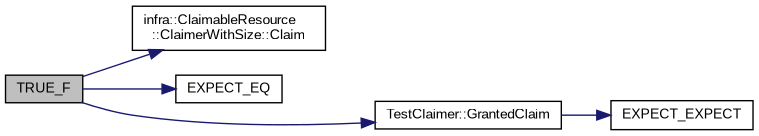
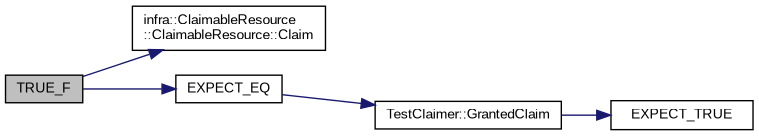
  digraph {
    fontname="Liberation Sans"
    rankdir=LR
    node [color=black fillcolor=white fontname="Liberation Sans" fontsize=10 shape=record style=filled]
    edge [color=midnightblue fontname="Liberation Sans" fontsize=10 labelfontname=Helvetica labelfontsize=10 style=solid]
    n1 [fillcolor=grey75 fontcolor=black height=0.2 label=TRUE_F width=0.4]
-   n2 [height=0.2 label="infra::ClaimableResource\l::ClaimerWithSize::Claim" width=0.4]
+   n2 [height=0.2 label="infra::ClaimableResource\l::ClaimableResource::Claim" width=0.4]
    n3 [height=0.2 label=EXPECT_EQ width=0.4]
    n4 [height=0.2 label="TestClaimer::GrantedClaim" width=0.4]
-   n5 [height=0.2 label=EXPECT_EXPECT width=0.4]
+   n5 [height=0.2 label=EXPECT_TRUE width=0.4]
    n1 -> n2
    n1 -> n3
-   n1 -> n4
+   n3 -> n4
    n4 -> n5
  }
